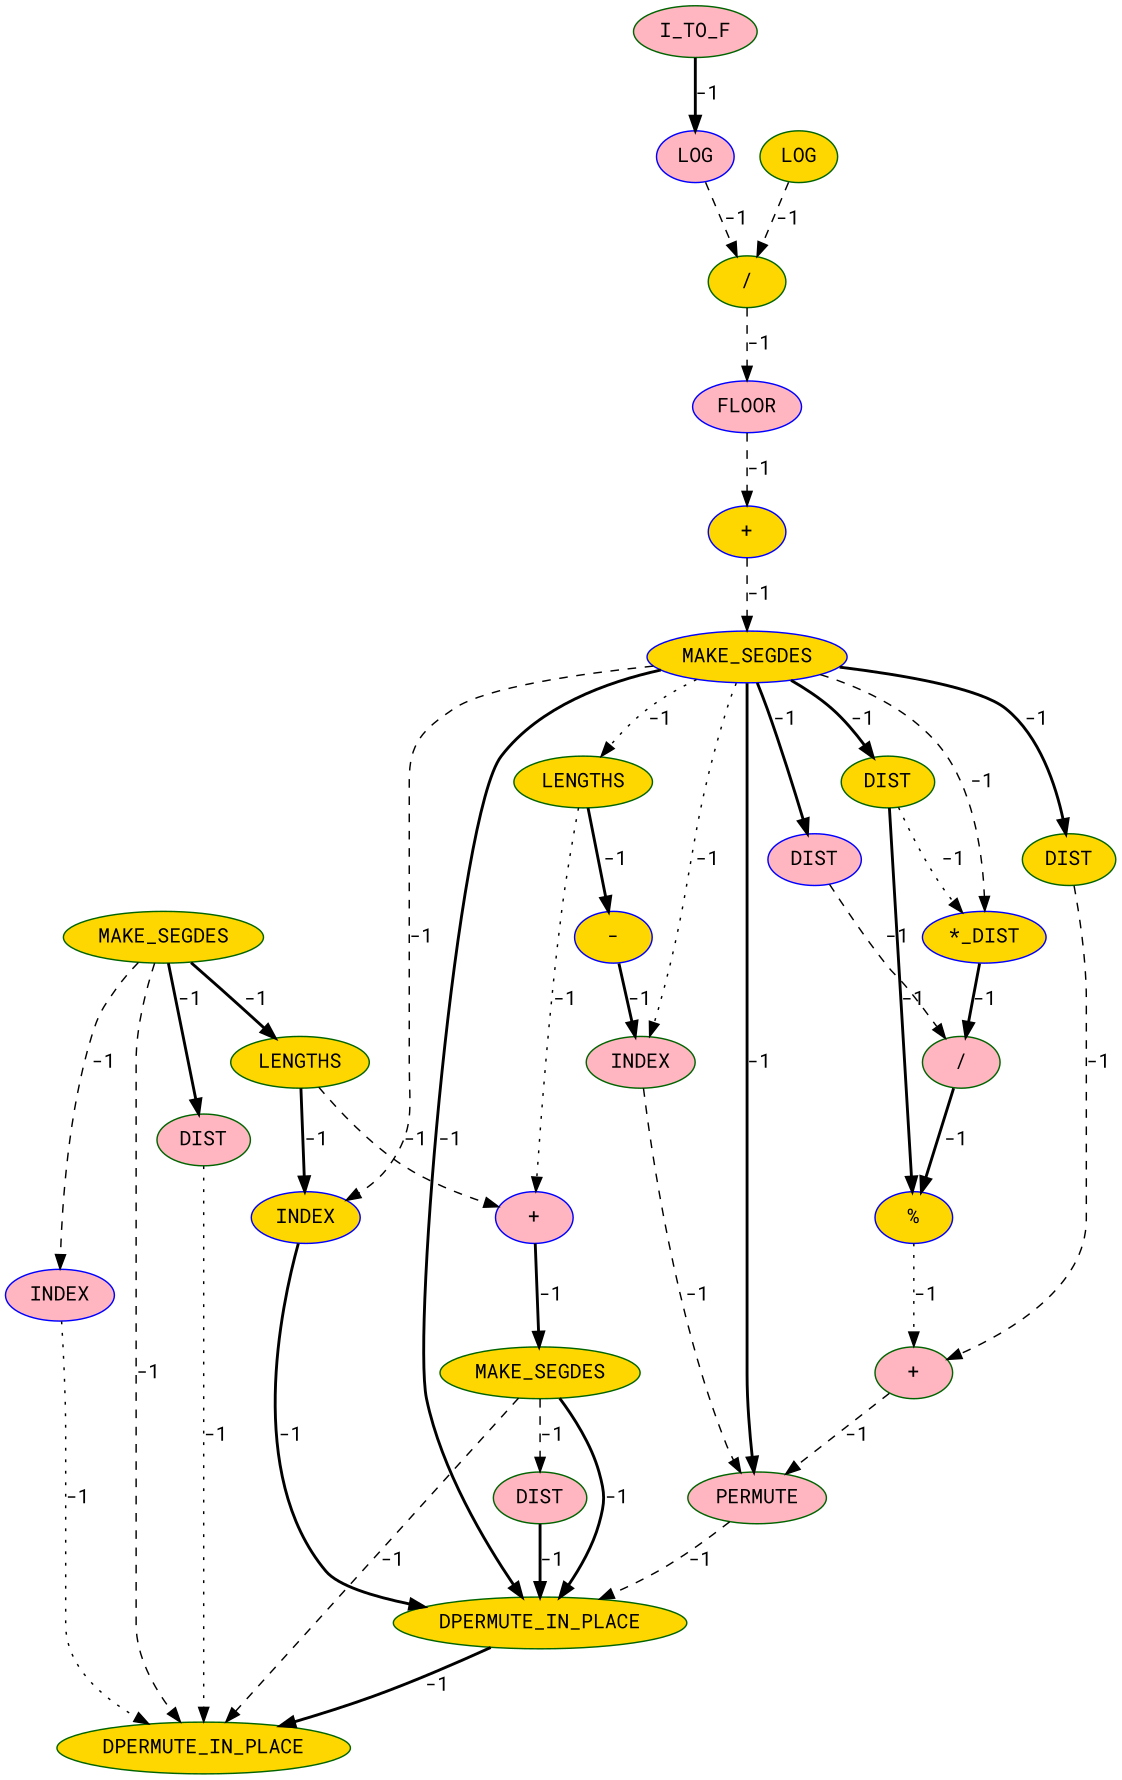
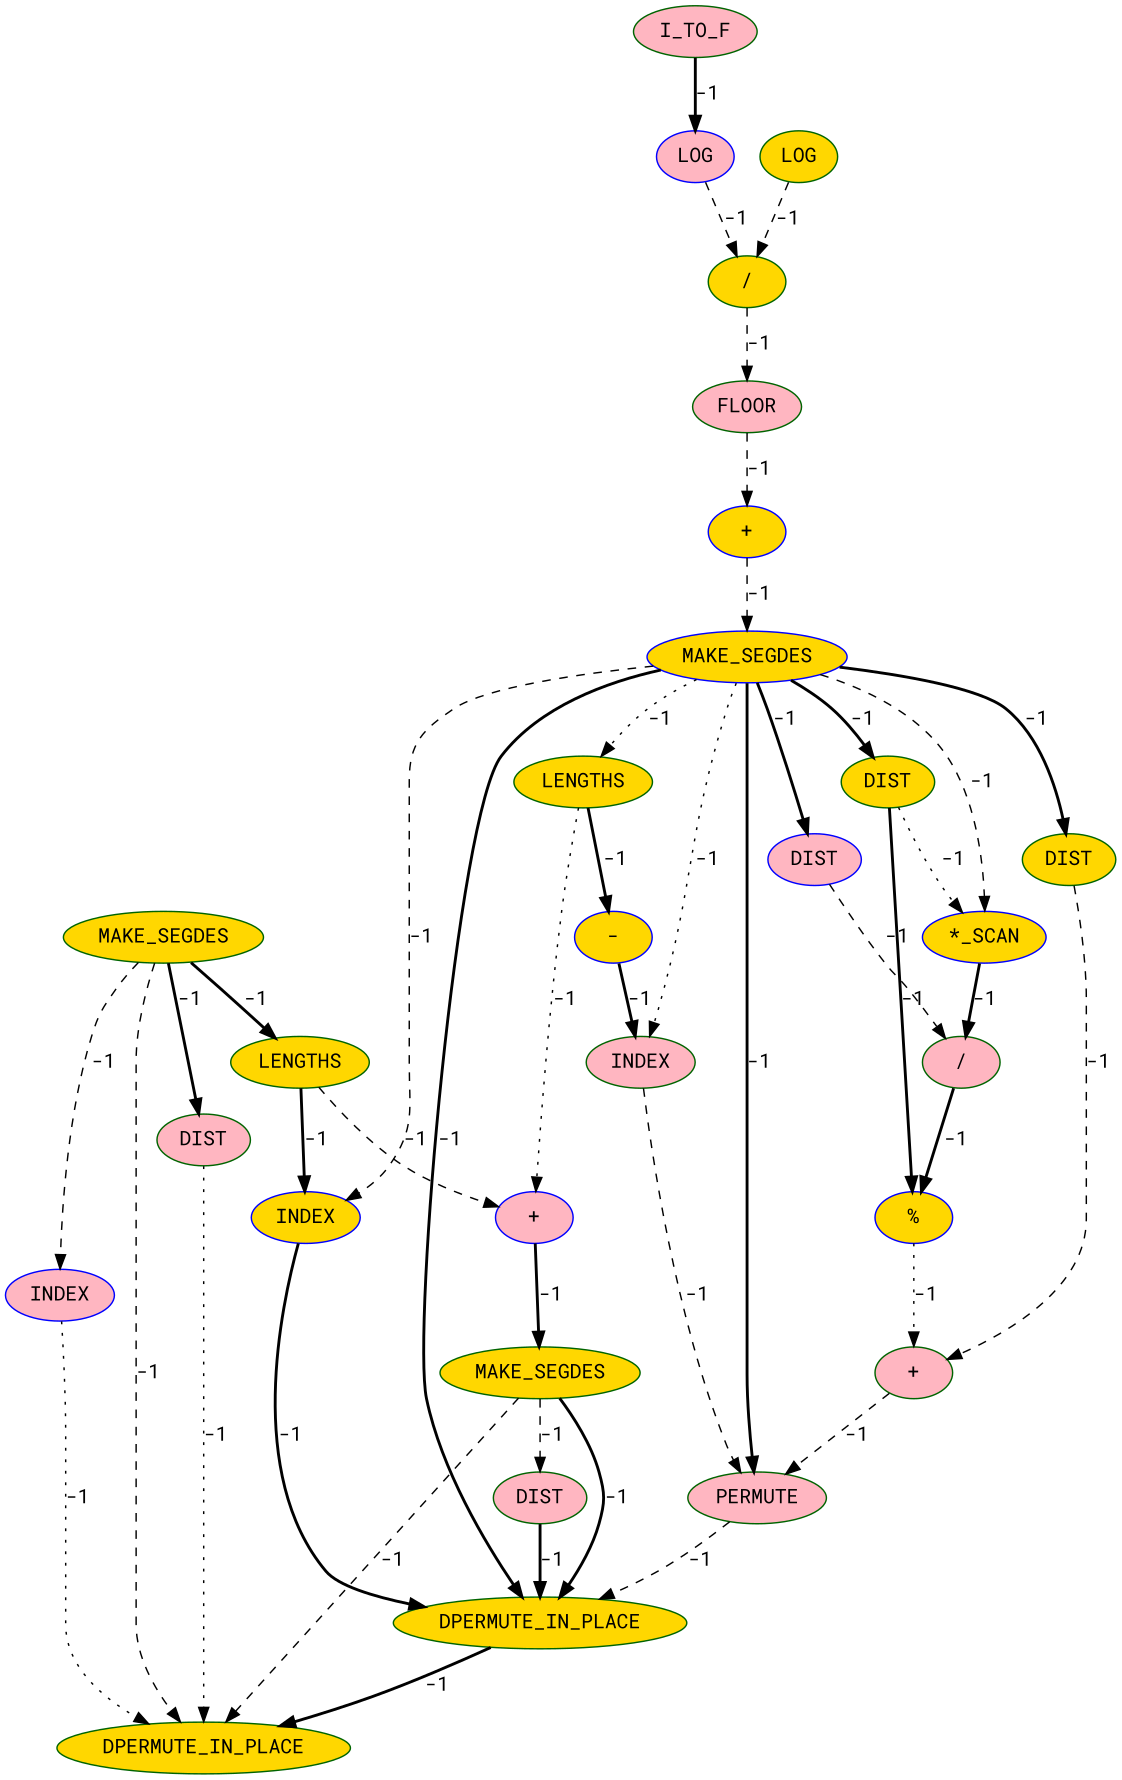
  digraph {
    fontname="Roboto Mono"
    node [color=darkgreen cost=0 fillcolor=gold fontname="Roboto Mono" style=filled]
    edge [cost=-1 fontname="Roboto Mono" style=bold]
    n1 [label=MAKE_SEGDES]
    n2 [fillcolor=lightpink label=DIST]
    n3 [label=DPERMUTE_IN_PLACE]
    n4 [label=DPERMUTE_IN_PLACE]
    n5 [color=blue fillcolor=lightpink label=LOG]
    n6 [label="/"]
-   n7 [color=blue fillcolor=lightpink label=FLOOR]
+   n7 [fillcolor=lightpink label=FLOOR]
    n8 [label=LENGTHS]
    n9 [color=blue fillcolor=lightpink label="+"]
    n10 [color=blue label=INDEX]
    n11 [label=LOG]
    n12 [color=blue label="+"]
    n13 [label=LENGTHS]
    n14 [color=blue label="-"]
    n15 [fillcolor=lightpink label=INDEX]
    n16 [color=blue label=MAKE_SEGDES]
    n17 [fillcolor=lightpink label=PERMUTE]
    n18 [label=DIST]
    n19 [label=DIST]
    n20 [color=blue fillcolor=lightpink label=DIST]
-   n21 [color=blue label="*_DIST"]
+   n21 [color=blue label="*_SCAN"]
    n22 [color=blue label="%"]
    n23 [fillcolor=lightpink label="+"]
    n24 [fillcolor=lightpink label="/"]
    n25 [fillcolor=lightpink label=I_TO_F]
    n26 [label=MAKE_SEGDES]
    n27 [fillcolor=lightpink label=DIST]
    n28 [color=blue fillcolor=lightpink label=INDEX]
    n1 -> n2 [label=-1 style=dashed]
    n1 -> n3 [label=-1 style=dashed]
    n1 -> n4 [label=-1]
    n2 -> n4 [label=-1]
    n4 -> n3 [label=-1]
    n5 -> n6 [label=-1 style=dashed]
    n6 -> n7 [label=-1 style=dashed]
    n7 -> n12 [label=-1 style=dashed]
    n8 -> n9 [label=-1 style=dashed]
    n8 -> n10 [label=-1]
    n9 -> n1 [label=-1]
    n10 -> n4 [label=-1]
    n11 -> n6 [label=-1 style=dashed]
    n12 -> n16 [label=-1 style=dashed]
    n13 -> n9 [label=-1 style=dotted]
    n13 -> n14 [label=-1]
    n14 -> n15 [label=-1]
    n15 -> n17 [label=-1 style=dashed]
    n16 -> n4 [label=-1]
    n16 -> n10 [label=-1 style=dashed]
    n16 -> n13 [label=-1 style=dotted]
    n16 -> n15 [label=-1 style=dotted]
    n16 -> n17 [label=-1]
    n16 -> n18 [label=-1]
    n16 -> n19 [label=-1]
    n16 -> n20 [label=-1]
    n16 -> n21 [label=-1 style=dashed]
    n17 -> n4 [label=-1 style=dashed]
    n18 -> n21 [label=-1 style=dotted]
    n18 -> n22 [label=-1]
    n19 -> n23 [label=-1 style=dashed]
    n20 -> n24 [label=-1 style=dashed]
    n21 -> n24 [label=-1]
    n22 -> n23 [label=-1 style=dotted]
    n23 -> n17 [label=-1 style=dashed]
    n24 -> n22 [label=-1]
    n25 -> n5 [label=-1]
    n26 -> n3 [label=-1 style=dashed]
    n26 -> n8 [label=-1]
    n26 -> n27 [label=-1]
    n26 -> n28 [label=-1 style=dashed]
    n27 -> n3 [label=-1 style=dotted]
    n28 -> n3 [label=-1 style=dotted]
  }
